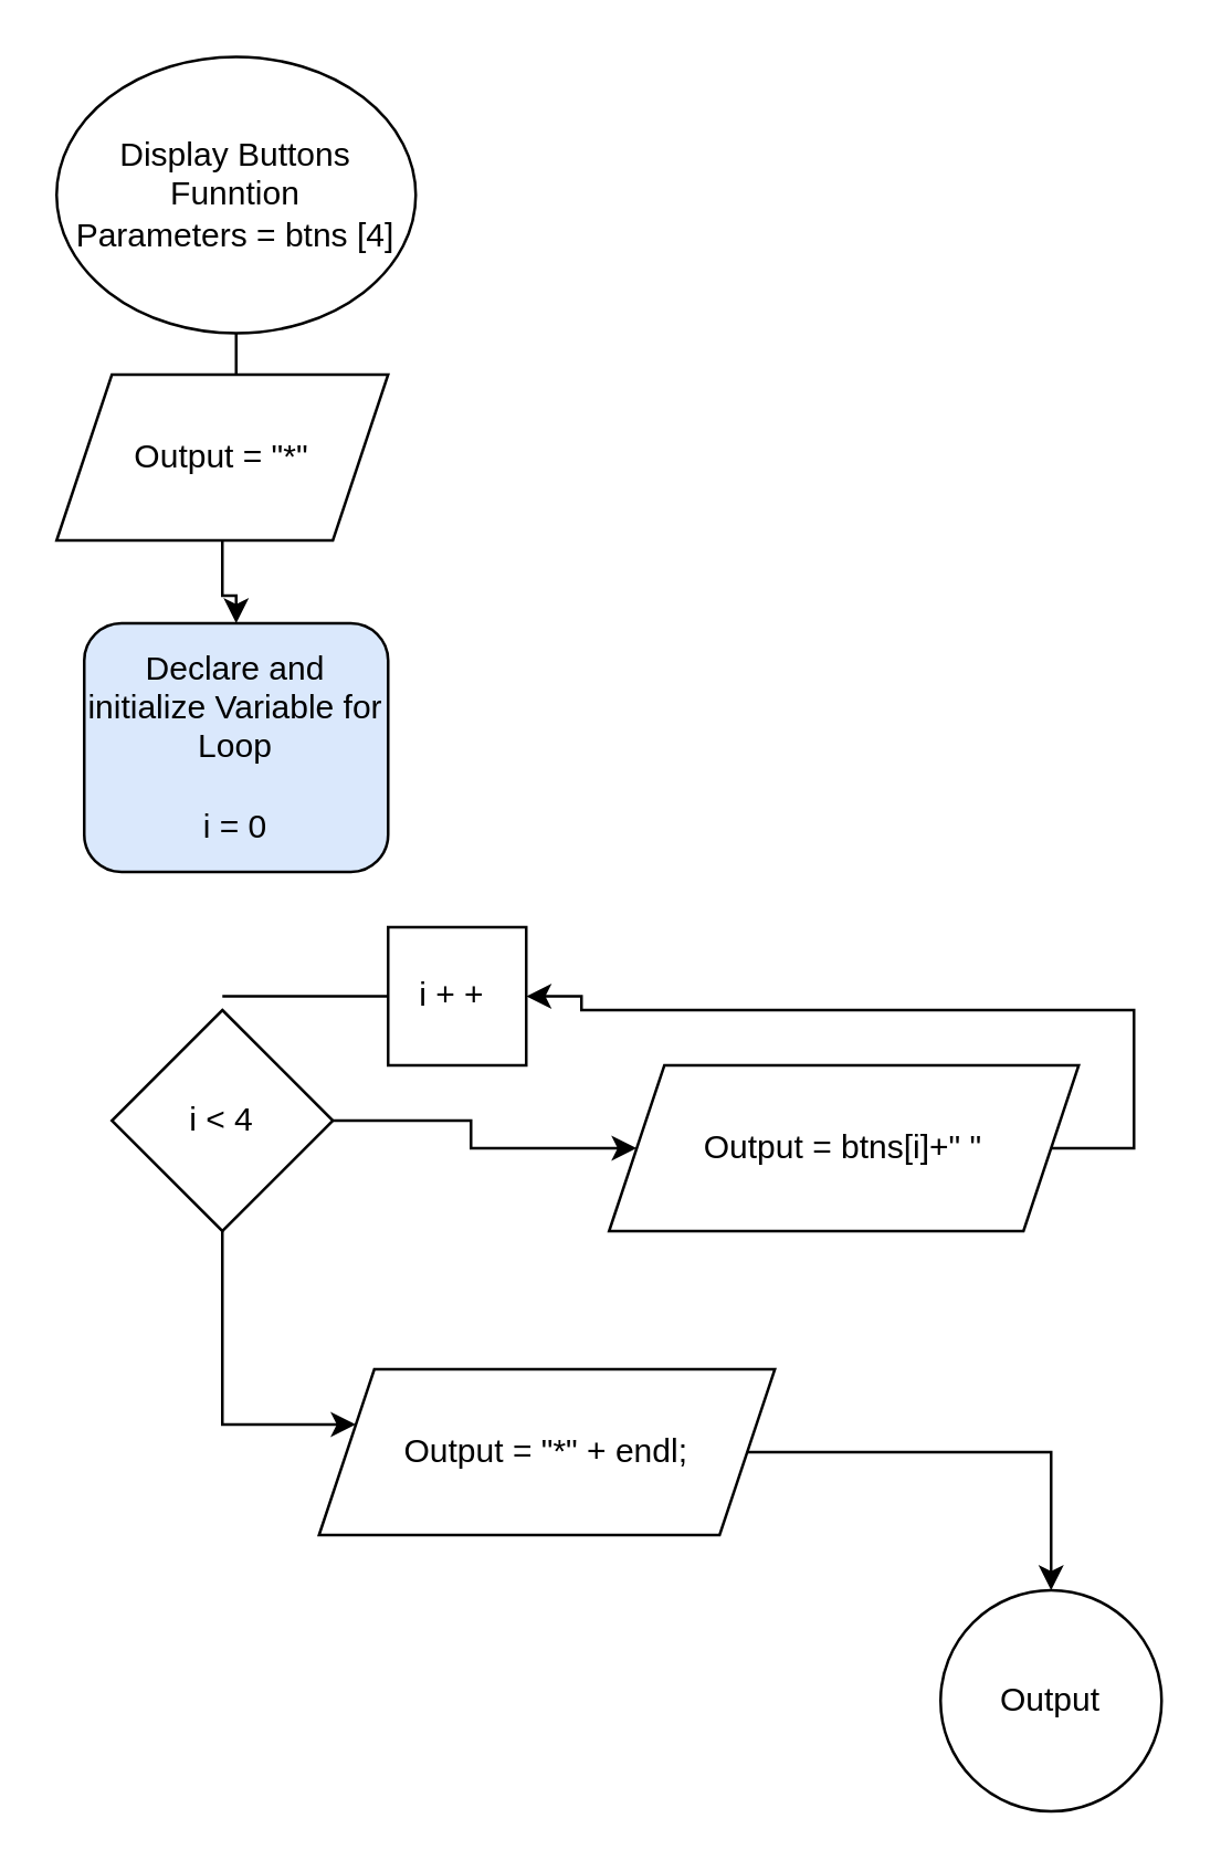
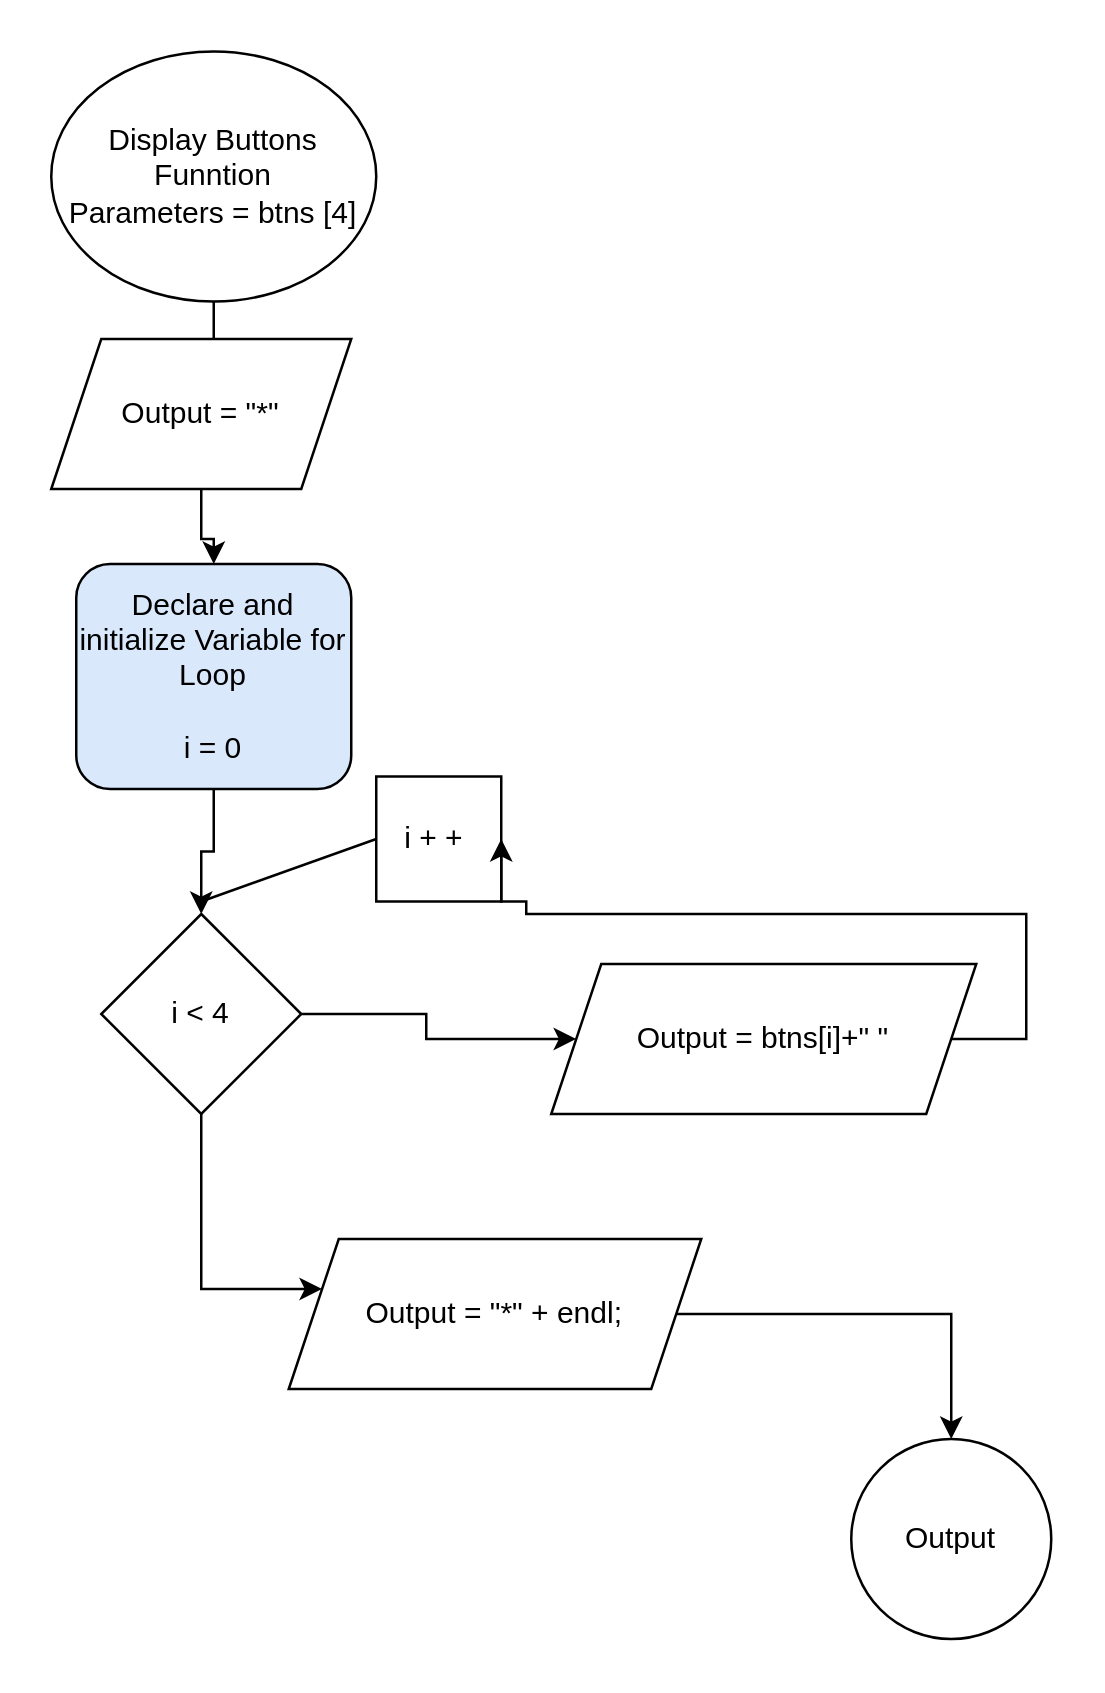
  <mxCell id="0" />
  <mxCell id="1" parent="0" />
  <mxCell id="2" value="" style="edgeStyle=orthogonalEdgeStyle;rounded=0;orthogonalLoop=1;jettySize=auto;html=1;" edge="1" parent="1" source="3" target="5"><mxGeometry relative="1" as="geometry" /></mxCell>
  <mxCell id="3" value="Display Buttons&lt;br&gt;Funntion&lt;br&gt;Parameters = btns [4]" style="ellipse;whiteSpace=wrap;html=1;" vertex="1" parent="1"><mxGeometry x="20" y="20" width="130" height="100" as="geometry" /></mxCell>
  <mxCell id="4" value="" style="edgeStyle=orthogonalEdgeStyle;rounded=0;orthogonalLoop=1;jettySize=auto;html=1;" edge="1" parent="1" source="5" target="7"><mxGeometry relative="1" as="geometry" /></mxCell>
  <mxCell id="5" value="Output = &quot;*&quot;" style="shape=parallelogram;perimeter=parallelogramPerimeter;whiteSpace=wrap;html=1;fixedSize=1;" vertex="1" parent="1"><mxGeometry x="20" y="135" width="120" height="60" as="geometry" /></mxCell>
+ <mxCell id="6" value="" style="edgeStyle=orthogonalEdgeStyle;rounded=0;orthogonalLoop=1;jettySize=auto;html=1;" edge="1" parent="1" source="7" target="11"><mxGeometry relative="1" as="geometry" /></mxCell>
  <mxCell id="7" value="Declare and initialize Variable for Loop&lt;br&gt;&lt;br&gt;i = 0" style="rounded=1;whiteSpace=wrap;html=1;fillColor=#dae8fc;" vertex="1" parent="1"><mxGeometry x="30" y="225" width="110" height="90" as="geometry" /></mxCell>
- <mxCell id="8" value="i + +&amp;nbsp;" style="whiteSpace=wrap;html=1;aspect=fixed;" vertex="1" parent="1"><mxGeometry x="140" y="335" width="50" height="50" as="geometry" /></mxCell>
+ <mxCell id="8" value="i + +&amp;nbsp;" style="whiteSpace=wrap;html=1;aspect=fixed;" vertex="1" parent="1"><mxGeometry x="150" y="310" width="50" height="50" as="geometry" /></mxCell>
  <mxCell id="9" value="" style="edgeStyle=orthogonalEdgeStyle;rounded=0;orthogonalLoop=1;jettySize=auto;html=1;" edge="1" parent="1" source="11" target="15"><mxGeometry relative="1" as="geometry"><Array as="points"><mxPoint x="80" y="515" /></Array></mxGeometry></mxCell>
  <mxCell id="10" value="" style="edgeStyle=orthogonalEdgeStyle;rounded=0;orthogonalLoop=1;jettySize=auto;html=1;" edge="1" parent="1" source="11" target="13"><mxGeometry relative="1" as="geometry" /></mxCell>
  <mxCell id="11" value="i &amp;lt; 4" style="rhombus;whiteSpace=wrap;html=1;" vertex="1" parent="1"><mxGeometry x="40" y="365" width="80" height="80" as="geometry" /></mxCell>
  <mxCell id="12" style="edgeStyle=orthogonalEdgeStyle;rounded=0;orthogonalLoop=1;jettySize=auto;html=1;exitX=1;exitY=0.5;exitDx=0;exitDy=0;entryX=1;entryY=0.5;entryDx=0;entryDy=0;" edge="1" parent="1" source="13" target="8"><mxGeometry relative="1" as="geometry"><Array as="points"><mxPoint x="410" y="415" /><mxPoint x="410" y="365" /><mxPoint x="210" y="365" /><mxPoint x="210" y="360" /></Array></mxGeometry></mxCell>
  <mxCell id="13" value="Output = btns[i]+&quot; &quot;" style="shape=parallelogram;perimeter=parallelogramPerimeter;whiteSpace=wrap;html=1;fixedSize=1;" vertex="1" parent="1"><mxGeometry x="220" y="385" width="170" height="60" as="geometry" /></mxCell>
  <mxCell id="14" style="edgeStyle=orthogonalEdgeStyle;rounded=0;orthogonalLoop=1;jettySize=auto;html=1;exitX=1;exitY=0.5;exitDx=0;exitDy=0;entryX=0.5;entryY=0;entryDx=0;entryDy=0;" edge="1" parent="1" source="15" target="16"><mxGeometry relative="1" as="geometry"><mxPoint x="290" y="525" as="targetPoint" /></mxGeometry></mxCell>
  <mxCell id="15" value="Output = &quot;*&quot; + endl;" style="shape=parallelogram;perimeter=parallelogramPerimeter;whiteSpace=wrap;html=1;fixedSize=1;" vertex="1" parent="1"><mxGeometry x="115" y="495" width="165" height="60" as="geometry" /></mxCell>
  <mxCell id="16" value="Output" style="ellipse;whiteSpace=wrap;html=1;" vertex="1" parent="1"><mxGeometry x="340" y="575" width="80" height="80" as="geometry" /></mxCell>
  <mxCell id="17" value="" style="endArrow=none;html=1;rounded=0;entryX=0;entryY=0.5;entryDx=0;entryDy=0;" edge="1" parent="1" target="8"><mxGeometry width="50" height="50" relative="1" as="geometry"><mxPoint x="80" y="360" as="sourcePoint" /><mxPoint x="450" y="345" as="targetPoint" /></mxGeometry></mxCell>
